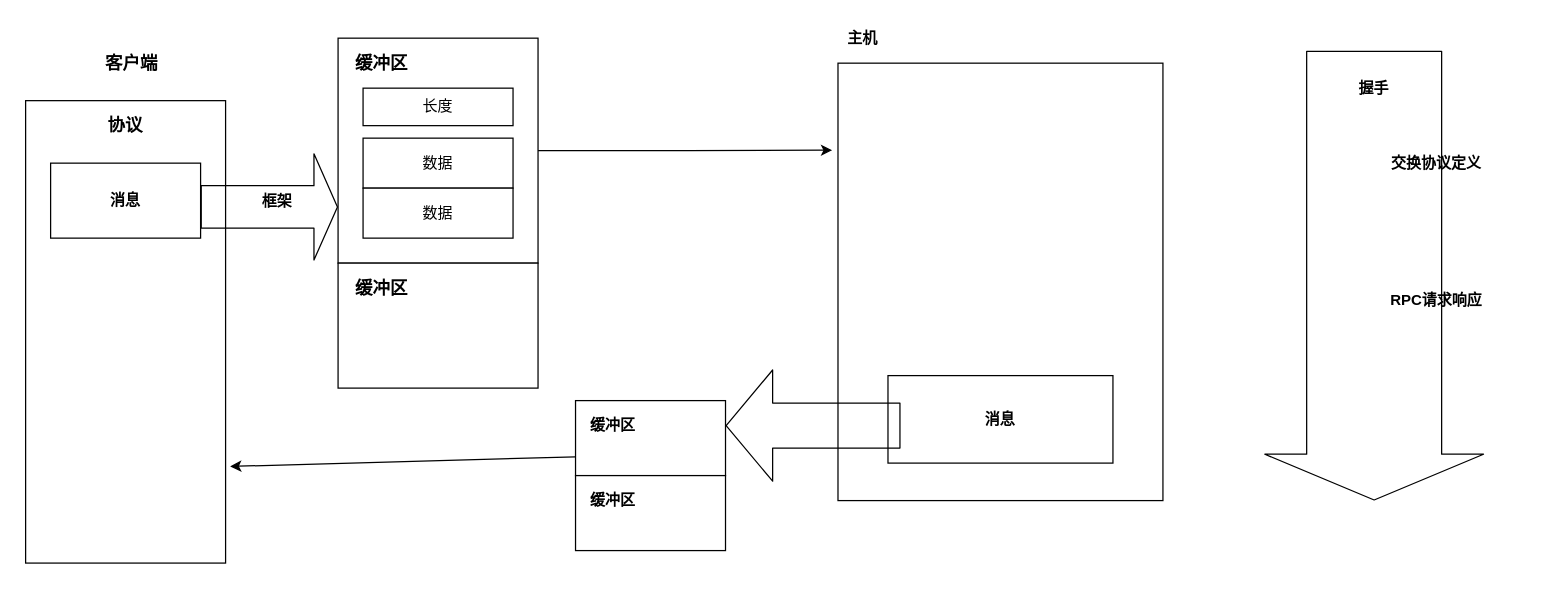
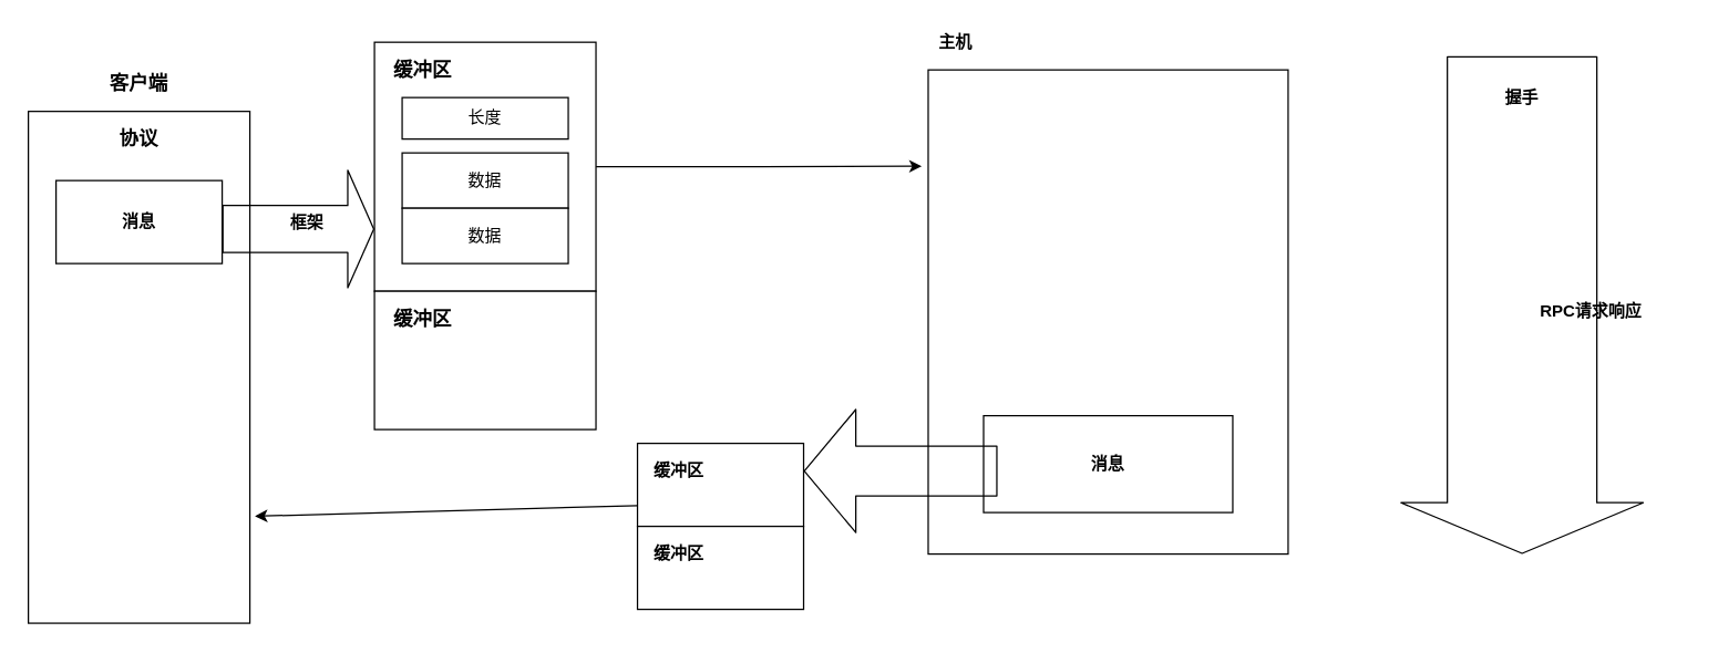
  <mxCell id="0" />
  <mxCell id="1" parent="0" />
  <mxCell id="2" value="" style="rounded=0;whiteSpace=wrap;html=1;" vertex="1" parent="1"><mxGeometry x="20" y="80" width="160" height="370" as="geometry" /></mxCell>
  <mxCell id="3" value="&lt;b&gt;&lt;font style=&quot;font-size: 14px&quot;&gt;协议&lt;/font&gt;&lt;/b&gt;" style="text;html=1;strokeColor=none;fillColor=none;align=center;verticalAlign=middle;whiteSpace=wrap;rounded=0;" vertex="1" parent="1"><mxGeometry x="80" y="90" width="40" height="20" as="geometry" /></mxCell>
- <mxCell id="4" value="&lt;font style=&quot;font-size: 14px&quot;&gt;&lt;b&gt;客户端&lt;/b&gt;&lt;/font&gt;" style="text;html=1;strokeColor=none;fillColor=none;align=center;verticalAlign=middle;whiteSpace=wrap;rounded=0;" vertex="1" parent="1"><mxGeometry x="50" y="40" width="110" height="20" as="geometry" /></mxCell>
+ <mxCell id="4" value="&lt;font style=&quot;font-size: 14px&quot;&gt;&lt;b&gt;客户端&lt;/b&gt;&lt;/font&gt;" style="text;html=1;strokeColor=none;fillColor=none;align=center;verticalAlign=middle;whiteSpace=wrap;rounded=0;" vertex="1" parent="1"><mxGeometry x="45" y="50" width="110" height="20" as="geometry" /></mxCell>
  <mxCell id="5" value="&lt;b&gt;消息&lt;/b&gt;" style="rounded=0;whiteSpace=wrap;html=1;" vertex="1" parent="1"><mxGeometry x="40" y="130" width="120" height="60" as="geometry" /></mxCell>
  <mxCell id="6" style="edgeStyle=orthogonalEdgeStyle;rounded=0;orthogonalLoop=1;jettySize=auto;html=1;entryX=-0.018;entryY=0.199;entryDx=0;entryDy=0;entryPerimeter=0;" edge="1" parent="1" source="7" target="16"><mxGeometry relative="1" as="geometry" /></mxCell>
  <mxCell id="7" value="" style="rounded=0;whiteSpace=wrap;html=1;" vertex="1" parent="1"><mxGeometry x="270" y="30" width="160" height="180" as="geometry" /></mxCell>
  <mxCell id="8" value="&lt;b&gt;&lt;font style=&quot;font-size: 14px&quot;&gt;缓冲区&lt;/font&gt;&lt;/b&gt;" style="text;html=1;strokeColor=none;fillColor=none;align=center;verticalAlign=middle;whiteSpace=wrap;rounded=0;" vertex="1" parent="1"><mxGeometry x="250" y="40" width="110" height="20" as="geometry" /></mxCell>
  <mxCell id="9" value="" style="rounded=0;whiteSpace=wrap;html=1;" vertex="1" parent="1"><mxGeometry x="270" y="210" width="160" height="100" as="geometry" /></mxCell>
  <mxCell id="10" value="&lt;b&gt;&lt;font style=&quot;font-size: 14px&quot;&gt;缓冲区&lt;/font&gt;&lt;/b&gt;" style="text;html=1;strokeColor=none;fillColor=none;align=center;verticalAlign=middle;whiteSpace=wrap;rounded=0;" vertex="1" parent="1"><mxGeometry x="250" y="220" width="110" height="20" as="geometry" /></mxCell>
  <mxCell id="11" value="长度" style="rounded=0;whiteSpace=wrap;html=1;" vertex="1" parent="1"><mxGeometry x="290" y="70" width="120" height="30" as="geometry" /></mxCell>
  <mxCell id="12" value="数据" style="rounded=0;whiteSpace=wrap;html=1;" vertex="1" parent="1"><mxGeometry x="290" y="110" width="120" height="40" as="geometry" /></mxCell>
  <mxCell id="13" value="数据" style="rounded=0;whiteSpace=wrap;html=1;" vertex="1" parent="1"><mxGeometry x="290" y="150" width="120" height="40" as="geometry" /></mxCell>
  <mxCell id="14" value="" style="shape=flexArrow;endArrow=classic;html=1;endWidth=50;endSize=5.93;width=34;entryX=0;entryY=0.75;entryDx=0;entryDy=0;" edge="1" parent="1" target="7"><mxGeometry width="50" height="50" relative="1" as="geometry"><mxPoint x="160" y="165" as="sourcePoint" /><mxPoint x="250" y="169.5" as="targetPoint" /></mxGeometry></mxCell>
  <mxCell id="15" value="&lt;b&gt;框架&lt;/b&gt;" style="text;html=1;align=center;verticalAlign=middle;resizable=0;points=[];labelBackgroundColor=#ffffff;" vertex="1" connectable="0" parent="14"><mxGeometry x="0.207" y="5" relative="1" as="geometry"><mxPoint x="-6" as="offset" /></mxGeometry></mxCell>
  <mxCell id="16" value="" style="rounded=0;whiteSpace=wrap;html=1;" vertex="1" parent="1"><mxGeometry x="670" y="50" width="260" height="350" as="geometry" /></mxCell>
  <mxCell id="17" value="&lt;b&gt;主机&lt;/b&gt;" style="text;html=1;strokeColor=none;fillColor=none;align=center;verticalAlign=middle;whiteSpace=wrap;rounded=0;" vertex="1" parent="1"><mxGeometry x="670" y="20" width="40" height="20" as="geometry" /></mxCell>
  <mxCell id="18" value="&lt;b&gt;消息&lt;/b&gt;" style="rounded=0;whiteSpace=wrap;html=1;" vertex="1" parent="1"><mxGeometry x="710" y="300" width="180" height="70" as="geometry" /></mxCell>
  <mxCell id="19" value="" style="shape=flexArrow;endArrow=classic;html=1;exitX=0.056;exitY=0.571;exitDx=0;exitDy=0;exitPerimeter=0;endWidth=52;endSize=12.07;width=36;" edge="1" parent="1" source="18"><mxGeometry width="50" height="50" relative="1" as="geometry"><mxPoint x="540" y="360" as="sourcePoint" /><mxPoint x="580" y="340" as="targetPoint" /></mxGeometry></mxCell>
  <mxCell id="20" value="" style="rounded=0;whiteSpace=wrap;html=1;" vertex="1" parent="1"><mxGeometry x="460" y="320" width="120" height="60" as="geometry" /></mxCell>
  <mxCell id="21" value="" style="rounded=0;whiteSpace=wrap;html=1;" vertex="1" parent="1"><mxGeometry x="460" y="380" width="120" height="60" as="geometry" /></mxCell>
  <mxCell id="22" value="&lt;b&gt;缓冲区&lt;/b&gt;" style="text;html=1;strokeColor=none;fillColor=none;align=center;verticalAlign=middle;whiteSpace=wrap;rounded=0;" vertex="1" parent="1"><mxGeometry x="470" y="330" width="40" height="20" as="geometry" /></mxCell>
  <mxCell id="23" value="&lt;b&gt;缓冲区&lt;/b&gt;" style="text;html=1;strokeColor=none;fillColor=none;align=center;verticalAlign=middle;whiteSpace=wrap;rounded=0;" vertex="1" parent="1"><mxGeometry x="470" y="390" width="40" height="20" as="geometry" /></mxCell>
  <mxCell id="24" value="" style="endArrow=classic;html=1;exitX=0;exitY=0.75;exitDx=0;exitDy=0;entryX=1.023;entryY=0.791;entryDx=0;entryDy=0;entryPerimeter=0;" edge="1" parent="1" source="20" target="2"><mxGeometry width="50" height="50" relative="1" as="geometry"><mxPoint x="20" y="520" as="sourcePoint" /><mxPoint x="70" y="470" as="targetPoint" /></mxGeometry></mxCell>
  <mxCell id="25" value="" style="shape=flexArrow;endArrow=classic;html=1;endWidth=66;endSize=11.87;width=108;" edge="1" parent="1"><mxGeometry width="50" height="50" relative="1" as="geometry"><mxPoint x="1099" y="40" as="sourcePoint" /><mxPoint x="1099" y="400" as="targetPoint" /></mxGeometry></mxCell>
  <mxCell id="26" value="&lt;b&gt;握手&lt;/b&gt;" style="text;html=1;strokeColor=none;fillColor=none;align=center;verticalAlign=middle;whiteSpace=wrap;rounded=0;" vertex="1" parent="1"><mxGeometry x="1079" y="60" width="40" height="20" as="geometry" /></mxCell>
- <mxCell id="27" value="&lt;b&gt;交换协议定义&lt;/b&gt;" style="text;html=1;strokeColor=none;fillColor=none;align=center;verticalAlign=middle;whiteSpace=wrap;rounded=0;" vertex="1" parent="1"><mxGeometry x="1079" y="120" width="140" height="20" as="geometry" /></mxCell>
- <mxCell id="28" value="&lt;b&gt;RPC请求响应&lt;/b&gt;" style="text;html=1;strokeColor=none;fillColor=none;align=center;verticalAlign=middle;whiteSpace=wrap;rounded=0;" vertex="1" parent="1"><mxGeometry x="1079" y="230" width="140" height="20" as="geometry" /></mxCell>
+ <mxCell id="28" value="&lt;b&gt;RPC请求响应&lt;/b&gt;" style="text;html=1;strokeColor=none;fillColor=none;align=center;verticalAlign=middle;whiteSpace=wrap;rounded=0;" vertex="1" parent="1"><mxGeometry x="1079" y="215" width="140" height="20" as="geometry" /></mxCell>
